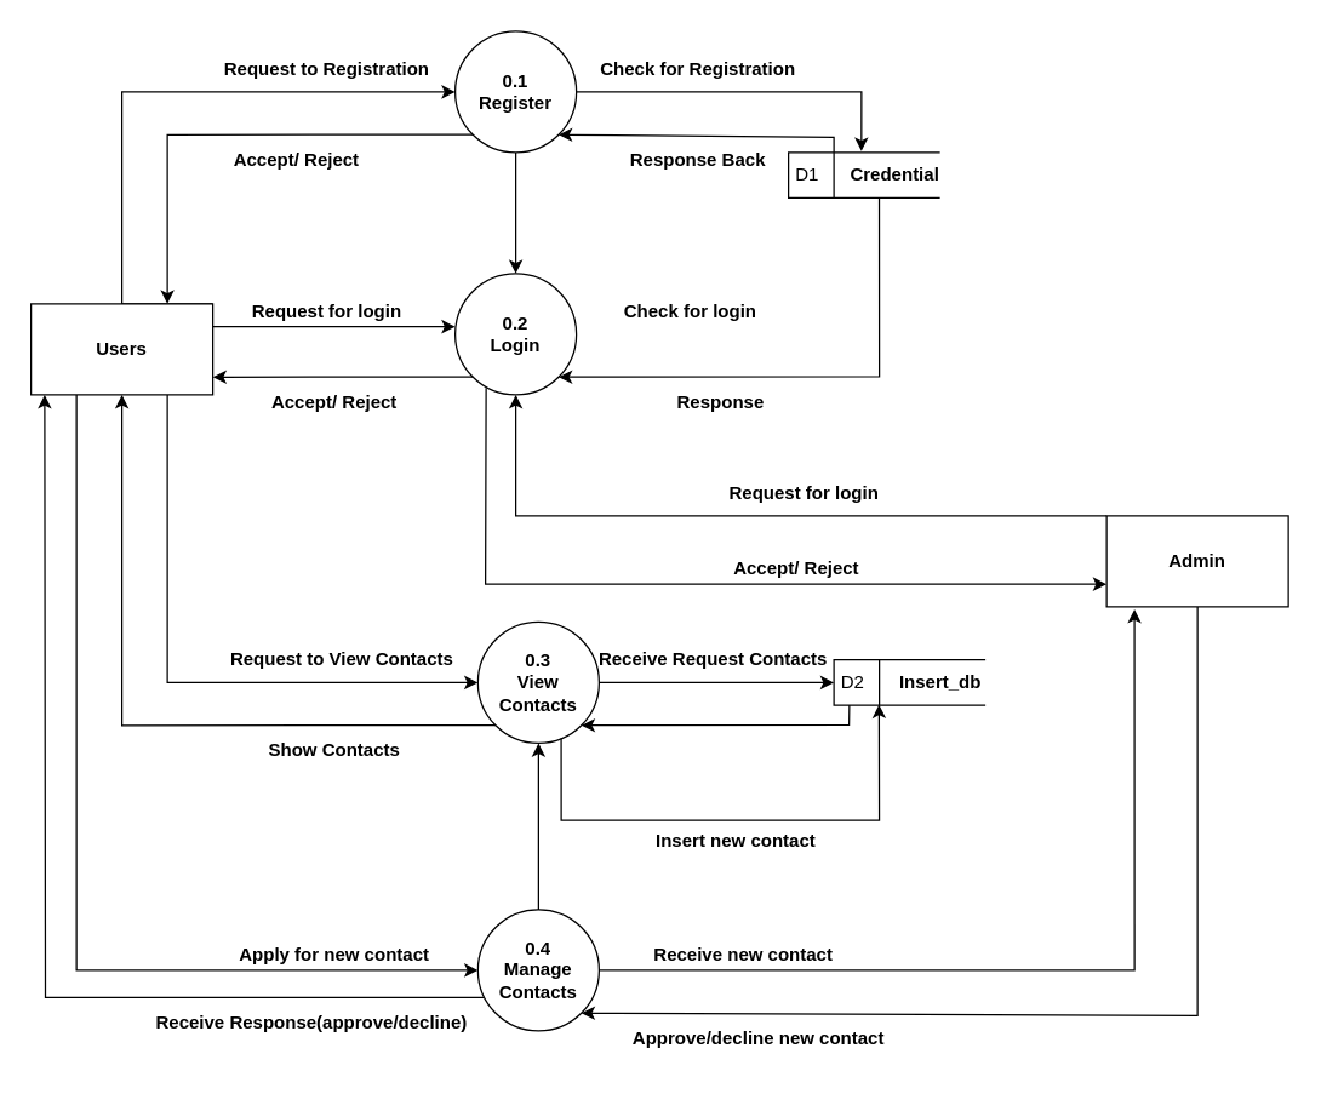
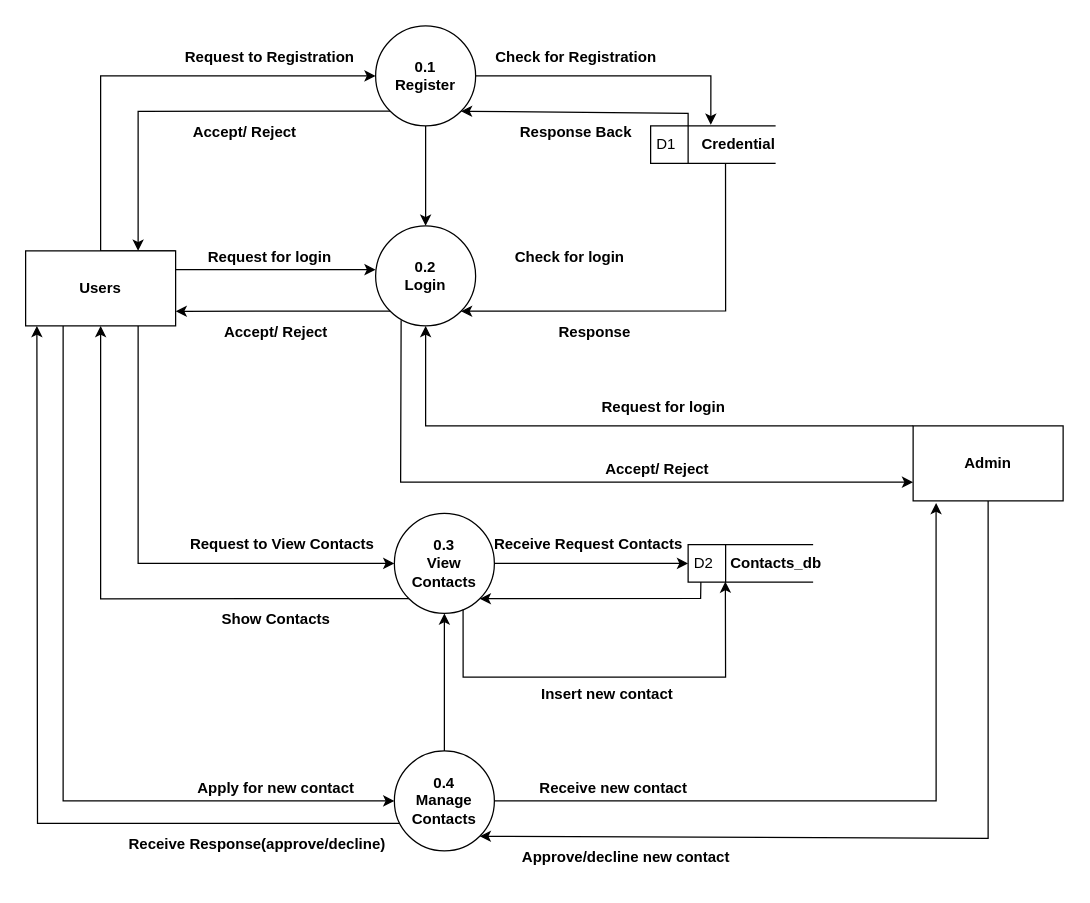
  <mxCell id="0" />
  <mxCell id="1" parent="0" />
  <mxCell id="2" style="edgeStyle=orthogonalEdgeStyle;rounded=0;orthogonalLoop=1;jettySize=auto;html=1;exitX=0;exitY=1;exitDx=0;exitDy=0;entryX=0.75;entryY=0;entryDx=0;entryDy=0;" edge="1" parent="1" source="4" target="9"><mxGeometry relative="1" as="geometry" /></mxCell>
  <mxCell id="3" style="edgeStyle=orthogonalEdgeStyle;rounded=0;orthogonalLoop=1;jettySize=auto;html=1;exitX=0.5;exitY=1;exitDx=0;exitDy=0;entryX=0.5;entryY=0;entryDx=0;entryDy=0;" edge="1" parent="1" source="4" target="18"><mxGeometry relative="1" as="geometry" /></mxCell>
  <mxCell id="4" value="0.1&lt;br&gt;Register" style="ellipse;whiteSpace=wrap;html=1;aspect=fixed;fontStyle=1" vertex="1" parent="1"><mxGeometry x="300" y="20" width="80" height="80" as="geometry" /></mxCell>
  <mxCell id="5" style="edgeStyle=orthogonalEdgeStyle;rounded=0;orthogonalLoop=1;jettySize=auto;html=1;exitX=1;exitY=0;exitDx=0;exitDy=0;entryX=0;entryY=0.5;entryDx=0;entryDy=0;" edge="1" parent="1" source="9" target="4"><mxGeometry relative="1" as="geometry"><Array as="points"><mxPoint x="80" y="200" /><mxPoint x="80" y="60" /></Array></mxGeometry></mxCell>
  <mxCell id="6" style="edgeStyle=orthogonalEdgeStyle;rounded=0;orthogonalLoop=1;jettySize=auto;html=1;exitX=1;exitY=0.25;exitDx=0;exitDy=0;" edge="1" parent="1" source="9"><mxGeometry relative="1" as="geometry"><mxPoint x="300" y="215" as="targetPoint" /></mxGeometry></mxCell>
  <mxCell id="7" style="edgeStyle=orthogonalEdgeStyle;rounded=0;orthogonalLoop=1;jettySize=auto;html=1;exitX=0.75;exitY=1;exitDx=0;exitDy=0;entryX=0;entryY=0.5;entryDx=0;entryDy=0;" edge="1" parent="1" source="9" target="27"><mxGeometry relative="1" as="geometry" /></mxCell>
  <mxCell id="8" style="edgeStyle=orthogonalEdgeStyle;rounded=0;orthogonalLoop=1;jettySize=auto;html=1;exitX=0.25;exitY=1;exitDx=0;exitDy=0;entryX=0;entryY=0.5;entryDx=0;entryDy=0;" edge="1" parent="1" source="9" target="35"><mxGeometry relative="1" as="geometry" /></mxCell>
  <mxCell id="9" value="User&lt;span&gt;s&lt;/span&gt;" style="rounded=0;whiteSpace=wrap;html=1;fontStyle=1" vertex="1" parent="1"><mxGeometry x="20" y="200" width="120" height="60" as="geometry" /></mxCell>
  <mxCell id="10" value="D1" style="html=1;dashed=0;whiteSpace=wrap;shape=mxgraph.dfd.dataStoreID;align=left;spacingLeft=3;points=[[0,0],[0.5,0],[1,0],[0,0.5],[1,0.5],[0,1],[0.5,1],[1,1]];" vertex="1" parent="1"><mxGeometry x="520" y="100" width="100" height="30" as="geometry" /></mxCell>
  <mxCell id="11" value="Credential" style="text;html=1;align=center;verticalAlign=middle;resizable=0;points=[];autosize=1;strokeColor=none;fillColor=none;fontStyle=1" vertex="1" parent="1"><mxGeometry x="550" y="100" width="80" height="30" as="geometry" /></mxCell>
  <mxCell id="12" style="edgeStyle=orthogonalEdgeStyle;rounded=0;orthogonalLoop=1;jettySize=auto;html=1;exitX=1;exitY=0.5;exitDx=0;exitDy=0;entryX=0.227;entryY=-0.03;entryDx=0;entryDy=0;entryPerimeter=0;" edge="1" parent="1" source="4" target="11"><mxGeometry relative="1" as="geometry" /></mxCell>
  <mxCell id="13" value="Request to Registration" style="text;html=1;align=center;verticalAlign=middle;resizable=0;points=[];autosize=1;strokeColor=none;fillColor=none;fontStyle=1" vertex="1" parent="1"><mxGeometry x="135" y="30" width="160" height="30" as="geometry" /></mxCell>
  <mxCell id="14" value="Check for Registration" style="text;html=1;align=center;verticalAlign=middle;resizable=0;points=[];autosize=1;strokeColor=none;fillColor=none;fontStyle=1" vertex="1" parent="1"><mxGeometry x="385" y="30" width="150" height="30" as="geometry" /></mxCell>
  <mxCell id="15" value="" style="endArrow=classic;html=1;rounded=0;entryX=1;entryY=1;entryDx=0;entryDy=0;" edge="1" parent="1" target="4"><mxGeometry width="50" height="50" relative="1" as="geometry"><mxPoint x="550" y="100" as="sourcePoint" /><mxPoint x="380" y="80" as="targetPoint" /><Array as="points"><mxPoint x="550" y="90" /></Array></mxGeometry></mxCell>
  <mxCell id="16" value="Response Back" style="text;html=1;align=center;verticalAlign=middle;resizable=0;points=[];autosize=1;strokeColor=none;fillColor=none;fontStyle=1" vertex="1" parent="1"><mxGeometry x="405" y="90" width="110" height="30" as="geometry" /></mxCell>
  <mxCell id="17" value="Accept/ Reject" style="text;html=1;align=center;verticalAlign=middle;resizable=0;points=[];autosize=1;strokeColor=none;fillColor=none;fontStyle=1" vertex="1" parent="1"><mxGeometry x="140" y="90" width="110" height="30" as="geometry" /></mxCell>
  <mxCell id="18" value="0.2&lt;br&gt;Login" style="ellipse;whiteSpace=wrap;html=1;aspect=fixed;fontStyle=1" vertex="1" parent="1"><mxGeometry x="300" y="180" width="80" height="80" as="geometry" /></mxCell>
  <mxCell id="19" value="" style="endArrow=classic;html=1;rounded=0;exitX=0.374;exitY=1;exitDx=0;exitDy=0;exitPerimeter=0;entryX=1;entryY=1;entryDx=0;entryDy=0;" edge="1" parent="1" source="11" target="18"><mxGeometry width="50" height="50" relative="1" as="geometry"><mxPoint x="400" y="220" as="sourcePoint" /><mxPoint x="410" y="260" as="targetPoint" /><Array as="points"><mxPoint x="580" y="248" /></Array></mxGeometry></mxCell>
  <mxCell id="20" value="Check for login" style="text;html=1;align=center;verticalAlign=middle;resizable=0;points=[];autosize=1;strokeColor=none;fillColor=none;fontStyle=1" vertex="1" parent="1"><mxGeometry x="400" y="190" width="110" height="30" as="geometry" /></mxCell>
  <mxCell id="21" value="Response" style="text;html=1;align=center;verticalAlign=middle;resizable=0;points=[];autosize=1;strokeColor=none;fillColor=none;fontStyle=1" vertex="1" parent="1"><mxGeometry x="435" y="250" width="80" height="30" as="geometry" /></mxCell>
  <mxCell id="22" value="Request for login" style="text;html=1;align=center;verticalAlign=middle;resizable=0;points=[];autosize=1;strokeColor=none;fillColor=none;fontStyle=1" vertex="1" parent="1"><mxGeometry x="155" y="190" width="120" height="30" as="geometry" /></mxCell>
  <mxCell id="23" value="" style="endArrow=classic;html=1;rounded=0;entryX=1;entryY=0.805;entryDx=0;entryDy=0;exitX=0;exitY=1;exitDx=0;exitDy=0;entryPerimeter=0;" edge="1" parent="1" source="18" target="9"><mxGeometry width="50" height="50" relative="1" as="geometry"><mxPoint x="300" y="230" as="sourcePoint" /><mxPoint x="350" y="180" as="targetPoint" /></mxGeometry></mxCell>
  <mxCell id="24" value="Accept/ Reject" style="text;html=1;align=center;verticalAlign=middle;resizable=0;points=[];autosize=1;strokeColor=none;fillColor=none;fontStyle=1" vertex="1" parent="1"><mxGeometry x="165" y="250" width="110" height="30" as="geometry" /></mxCell>
  <mxCell id="25" value="" style="edgeStyle=orthogonalEdgeStyle;rounded=0;orthogonalLoop=1;jettySize=auto;html=1;" edge="1" parent="1" source="27" target="28"><mxGeometry relative="1" as="geometry" /></mxCell>
  <mxCell id="26" style="edgeStyle=orthogonalEdgeStyle;rounded=0;orthogonalLoop=1;jettySize=auto;html=1;exitX=0;exitY=1;exitDx=0;exitDy=0;entryX=0.5;entryY=1;entryDx=0;entryDy=0;" edge="1" parent="1" source="27" target="9"><mxGeometry relative="1" as="geometry" /></mxCell>
  <mxCell id="27" value="0.3&lt;br&gt;View Contacts" style="ellipse;whiteSpace=wrap;html=1;aspect=fixed;fontStyle=1" vertex="1" parent="1"><mxGeometry x="315" y="410" width="80" height="80" as="geometry" /></mxCell>
  <mxCell id="28" value="D2" style="html=1;dashed=0;whiteSpace=wrap;shape=mxgraph.dfd.dataStoreID;align=left;spacingLeft=3;points=[[0,0],[0.5,0],[1,0],[0,0.5],[1,0.5],[0,1],[0.5,1],[1,1]];" vertex="1" parent="1"><mxGeometry x="550" y="435" width="100" height="30" as="geometry" /></mxCell>
- <mxCell id="29" value="Insert_db" style="text;html=1;align=center;verticalAlign=middle;resizable=0;points=[];autosize=1;strokeColor=none;fillColor=none;fontStyle=1" vertex="1" parent="1"><mxGeometry x="570" y="435" width="100" height="30" as="geometry" /></mxCell>
+ <mxCell id="29" value="Contacts_db" style="text;html=1;align=center;verticalAlign=middle;resizable=0;points=[];autosize=1;strokeColor=none;fillColor=none;fontStyle=1" vertex="1" parent="1"><mxGeometry x="570" y="435" width="100" height="30" as="geometry" /></mxCell>
  <mxCell id="30" value="Request to View Contacts" style="text;html=1;align=center;verticalAlign=middle;resizable=0;points=[];autosize=1;strokeColor=none;fillColor=none;fontStyle=1" vertex="1" parent="1"><mxGeometry x="140" y="420" width="170" height="30" as="geometry" /></mxCell>
  <mxCell id="31" value="Receive Request Contacts" style="text;html=1;align=center;verticalAlign=middle;resizable=0;points=[];autosize=1;strokeColor=none;fillColor=none;fontStyle=1" vertex="1" parent="1"><mxGeometry x="385" y="420" width="170" height="30" as="geometry" /></mxCell>
  <mxCell id="32" value="" style="endArrow=classic;html=1;rounded=0;entryX=1;entryY=1;entryDx=0;entryDy=0;exitX=0.102;exitY=1;exitDx=0;exitDy=0;exitPerimeter=0;" edge="1" parent="1" source="28" target="27"><mxGeometry width="50" height="50" relative="1" as="geometry"><mxPoint x="550" y="470" as="sourcePoint" /><mxPoint x="540" y="380" as="targetPoint" /><Array as="points"><mxPoint x="560" y="478" /></Array></mxGeometry></mxCell>
  <mxCell id="33" value="Show Contacts" style="text;html=1;align=center;verticalAlign=middle;resizable=0;points=[];autosize=1;strokeColor=none;fillColor=none;fontStyle=1" vertex="1" parent="1"><mxGeometry x="165" y="480" width="110" height="30" as="geometry" /></mxCell>
  <mxCell id="34" style="edgeStyle=orthogonalEdgeStyle;rounded=0;orthogonalLoop=1;jettySize=auto;html=1;entryX=0.5;entryY=1;entryDx=0;entryDy=0;" edge="1" parent="1" source="35" target="27"><mxGeometry relative="1" as="geometry" /></mxCell>
  <mxCell id="35" value="0.4&lt;br&gt;Manage Contacts" style="ellipse;whiteSpace=wrap;html=1;aspect=fixed;fontStyle=1" vertex="1" parent="1"><mxGeometry x="315" y="600" width="80" height="80" as="geometry" /></mxCell>
  <mxCell id="36" value="Apply for new contact" style="text;html=1;align=center;verticalAlign=middle;resizable=0;points=[];autosize=1;strokeColor=none;fillColor=none;fontStyle=1" vertex="1" parent="1"><mxGeometry x="145" y="615" width="150" height="30" as="geometry" /></mxCell>
  <mxCell id="37" value="Admin" style="rounded=0;whiteSpace=wrap;html=1;fontStyle=1" vertex="1" parent="1"><mxGeometry x="730" y="340" width="120" height="60" as="geometry" /></mxCell>
  <mxCell id="38" value="" style="endArrow=classic;html=1;rounded=0;entryX=0;entryY=0.75;entryDx=0;entryDy=0;exitX=0.255;exitY=0.943;exitDx=0;exitDy=0;exitPerimeter=0;" edge="1" parent="1" source="18" target="37"><mxGeometry width="50" height="50" relative="1" as="geometry"><mxPoint x="450" y="270" as="sourcePoint" /><mxPoint x="500" y="220" as="targetPoint" /><Array as="points"><mxPoint x="320" y="385" /></Array></mxGeometry></mxCell>
  <mxCell id="39" value="" style="endArrow=classic;html=1;rounded=0;entryX=0.5;entryY=1;entryDx=0;entryDy=0;exitX=0;exitY=0;exitDx=0;exitDy=0;" edge="1" parent="1" source="37" target="18"><mxGeometry width="50" height="50" relative="1" as="geometry"><mxPoint x="450" y="350" as="sourcePoint" /><mxPoint x="500" y="300" as="targetPoint" /><Array as="points"><mxPoint x="340" y="340" /></Array></mxGeometry></mxCell>
  <mxCell id="40" value="Request for login" style="text;html=1;align=center;verticalAlign=middle;resizable=0;points=[];autosize=1;strokeColor=none;fillColor=none;fontStyle=1" vertex="1" parent="1"><mxGeometry x="470" y="310" width="120" height="30" as="geometry" /></mxCell>
  <mxCell id="41" value="Accept/ Reject" style="text;html=1;align=center;verticalAlign=middle;resizable=0;points=[];autosize=1;strokeColor=none;fillColor=none;fontStyle=1" vertex="1" parent="1"><mxGeometry x="470" y="360" width="110" height="30" as="geometry" /></mxCell>
  <mxCell id="42" style="edgeStyle=orthogonalEdgeStyle;rounded=0;orthogonalLoop=1;jettySize=auto;html=1;exitX=1;exitY=0.5;exitDx=0;exitDy=0;entryX=0.153;entryY=1.028;entryDx=0;entryDy=0;entryPerimeter=0;" edge="1" parent="1" source="35" target="37"><mxGeometry relative="1" as="geometry" /></mxCell>
  <mxCell id="43" value="" style="endArrow=classic;html=1;rounded=0;entryX=1;entryY=1;entryDx=0;entryDy=0;exitX=0.5;exitY=1;exitDx=0;exitDy=0;" edge="1" parent="1" source="37" target="35"><mxGeometry width="50" height="50" relative="1" as="geometry"><mxPoint x="800" y="608" as="sourcePoint" /><mxPoint x="600" y="540" as="targetPoint" /><Array as="points"><mxPoint x="790" y="670" /></Array></mxGeometry></mxCell>
  <mxCell id="44" value="Receive new contact" style="text;html=1;align=center;verticalAlign=middle;resizable=0;points=[];autosize=1;strokeColor=none;fillColor=none;fontStyle=1" vertex="1" parent="1"><mxGeometry x="420" y="615" width="140" height="30" as="geometry" /></mxCell>
  <mxCell id="45" value="Approve/decline new contact" style="text;html=1;align=center;verticalAlign=middle;resizable=0;points=[];autosize=1;strokeColor=none;fillColor=none;fontStyle=1" vertex="1" parent="1"><mxGeometry x="405" y="670" width="190" height="30" as="geometry" /></mxCell>
  <mxCell id="46" style="edgeStyle=orthogonalEdgeStyle;rounded=0;orthogonalLoop=1;jettySize=auto;html=1;exitX=0.05;exitY=0.725;exitDx=0;exitDy=0;entryX=0.075;entryY=1.05;entryDx=0;entryDy=0;entryPerimeter=0;exitPerimeter=0;" edge="1" parent="1" source="35"><mxGeometry relative="1" as="geometry"><mxPoint x="326.716" y="605.284" as="sourcePoint" /><mxPoint x="29" y="260" as="targetPoint" /></mxGeometry></mxCell>
  <mxCell id="47" value="Receive Response(approve/decline)" style="text;html=1;align=center;verticalAlign=middle;resizable=0;points=[];autosize=1;strokeColor=none;fillColor=none;fontStyle=1" vertex="1" parent="1"><mxGeometry x="90" y="660" width="230" height="30" as="geometry" /></mxCell>
  <mxCell id="48" value="" style="endArrow=classic;html=1;rounded=0;entryX=0.098;entryY=0.985;entryDx=0;entryDy=0;entryPerimeter=0;exitX=0.687;exitY=0.96;exitDx=0;exitDy=0;exitPerimeter=0;" edge="1" parent="1" source="27" target="29"><mxGeometry width="50" height="50" relative="1" as="geometry"><mxPoint x="371.52" y="502.68" as="sourcePoint" /><mxPoint x="580" y="480" as="targetPoint" /><Array as="points"><mxPoint x="370" y="541" /><mxPoint x="579.96" y="541" /></Array></mxGeometry></mxCell>
  <mxCell id="49" value="Insert new contact" style="text;html=1;align=center;verticalAlign=middle;resizable=0;points=[];autosize=1;strokeColor=none;fillColor=none;fontStyle=1" vertex="1" parent="1"><mxGeometry x="420" y="540" width="130" height="30" as="geometry" /></mxCell>
